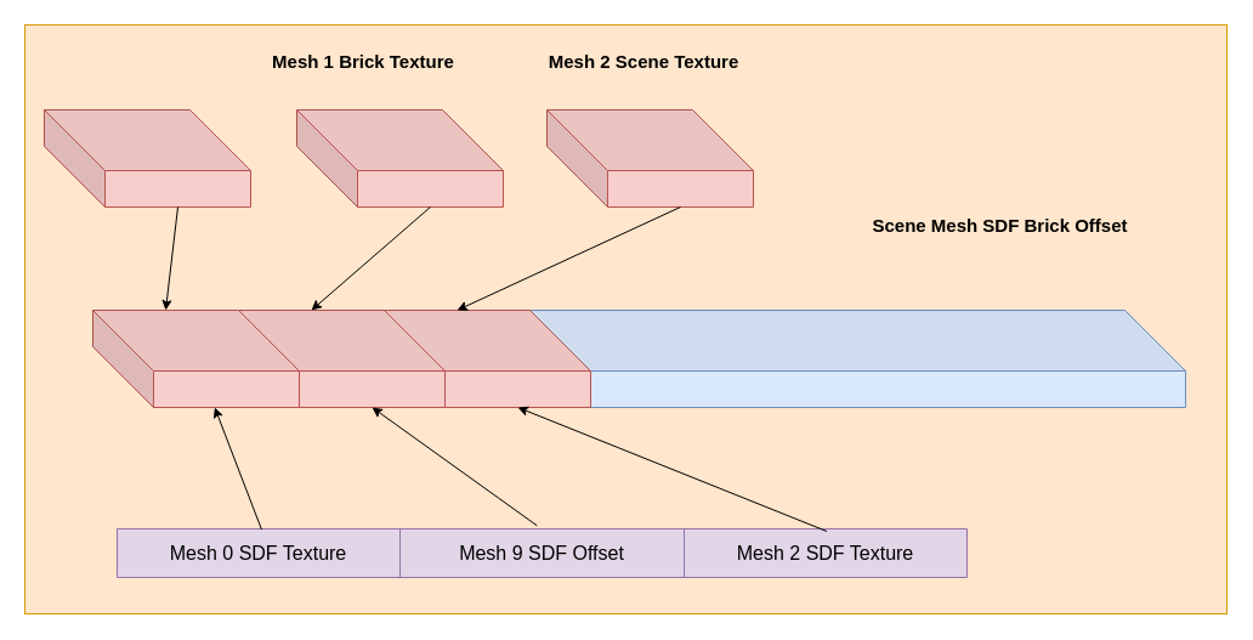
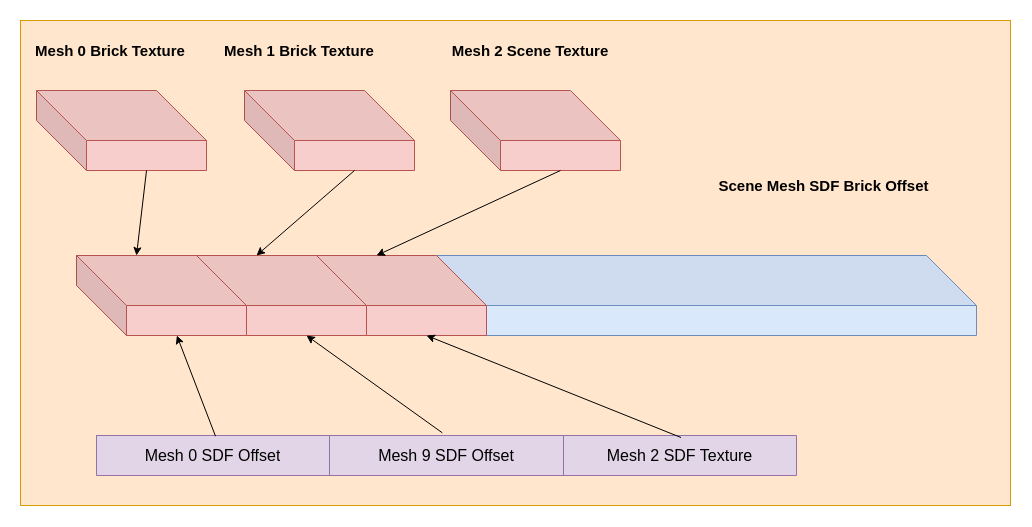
  <mxCell id="0" />
  <mxCell id="1" parent="0" />
  <mxCell id="2" value="" style="rounded=0;whiteSpace=wrap;html=1;fillColor=#ffe6cc;strokeColor=#d79b00;" vertex="1" parent="1"><mxGeometry x="20" y="20" width="990" height="485" as="geometry" /></mxCell>
  <mxCell id="3" value="" style="shape=cube;whiteSpace=wrap;html=1;boundedLbl=1;backgroundOutline=1;darkOpacity=0.05;darkOpacity2=0.1;size=50;fillColor=#dae8fc;strokeColor=#6c8ebf;" vertex="1" parent="1"><mxGeometry x="76" y="255" width="900" height="80" as="geometry" /></mxCell>
  <mxCell id="4" value="" style="shape=cube;whiteSpace=wrap;html=1;boundedLbl=1;backgroundOutline=1;darkOpacity=0.05;darkOpacity2=0.1;size=50;fillColor=#f8cecc;strokeColor=#b85450;" vertex="1" parent="1"><mxGeometry x="316" y="255" width="170" height="80" as="geometry" /></mxCell>
  <mxCell id="5" value="" style="shape=cube;whiteSpace=wrap;html=1;boundedLbl=1;backgroundOutline=1;darkOpacity=0.05;darkOpacity2=0.1;size=50;fillColor=#f8cecc;strokeColor=#b85450;" vertex="1" parent="1"><mxGeometry x="36" y="90" width="170" height="80" as="geometry" /></mxCell>
  <mxCell id="6" value="" style="shape=cube;whiteSpace=wrap;html=1;boundedLbl=1;backgroundOutline=1;darkOpacity=0.05;darkOpacity2=0.1;size=50;fillColor=#f8cecc;strokeColor=#b85450;" vertex="1" parent="1"><mxGeometry x="196" y="255" width="170" height="80" as="geometry" /></mxCell>
  <mxCell id="7" value="" style="shape=cube;whiteSpace=wrap;html=1;boundedLbl=1;backgroundOutline=1;darkOpacity=0.05;darkOpacity2=0.1;size=50;fillColor=#f8cecc;strokeColor=#b85450;" vertex="1" parent="1"><mxGeometry x="76" y="255" width="170" height="80" as="geometry" /></mxCell>
  <mxCell id="8" value="" style="shape=cube;whiteSpace=wrap;html=1;boundedLbl=1;backgroundOutline=1;darkOpacity=0.05;darkOpacity2=0.1;size=50;fillColor=#f8cecc;strokeColor=#b85450;" vertex="1" parent="1"><mxGeometry x="244" y="90" width="170" height="80" as="geometry" /></mxCell>
  <mxCell id="9" value="" style="shape=cube;whiteSpace=wrap;html=1;boundedLbl=1;backgroundOutline=1;darkOpacity=0.05;darkOpacity2=0.1;size=50;fillColor=#f8cecc;strokeColor=#b85450;" vertex="1" parent="1"><mxGeometry x="450" y="90" width="170" height="80" as="geometry" /></mxCell>
+ <mxCell id="10" value="Mesh 0 Brick Texture" style="text;html=1;align=center;verticalAlign=middle;whiteSpace=wrap;rounded=0;fontSize=15;fontStyle=1" vertex="1" parent="1"><mxGeometry x="20" y="35" width="180" height="30" as="geometry" /></mxCell>
  <mxCell id="11" value="Mesh 1 Brick Texture" style="text;html=1;align=center;verticalAlign=middle;whiteSpace=wrap;rounded=0;fontSize=15;fontStyle=1" vertex="1" parent="1"><mxGeometry x="209" y="35" width="180" height="30" as="geometry" /></mxCell>
  <mxCell id="12" value="Mesh 2 Scene Texture" style="text;html=1;align=center;verticalAlign=middle;whiteSpace=wrap;rounded=0;fontSize=15;fontStyle=1" vertex="1" parent="1"><mxGeometry x="440" y="35" width="180" height="30" as="geometry" /></mxCell>
  <mxCell id="13" value="" style="endArrow=classic;html=1;rounded=0;exitX=0;exitY=0;exitDx=110;exitDy=80;exitPerimeter=0;entryX=0;entryY=0;entryDx=60;entryDy=0;entryPerimeter=0;" edge="1" parent="1" source="5" target="7"><mxGeometry width="50" height="50" relative="1" as="geometry"><mxPoint x="296" y="265" as="sourcePoint" /><mxPoint x="346" y="215" as="targetPoint" /></mxGeometry></mxCell>
  <mxCell id="14" value="" style="endArrow=classic;html=1;rounded=0;exitX=0;exitY=0;exitDx=110;exitDy=80;exitPerimeter=0;entryX=0;entryY=0;entryDx=60;entryDy=0;entryPerimeter=0;" edge="1" parent="1" source="8" target="6"><mxGeometry width="50" height="50" relative="1" as="geometry"><mxPoint x="145" y="180" as="sourcePoint" /><mxPoint x="146" y="265" as="targetPoint" /></mxGeometry></mxCell>
  <mxCell id="15" value="" style="endArrow=classic;html=1;rounded=0;exitX=0;exitY=0;exitDx=110;exitDy=80;exitPerimeter=0;entryX=0;entryY=0;entryDx=60;entryDy=0;entryPerimeter=0;" edge="1" parent="1" source="9" target="4"><mxGeometry width="50" height="50" relative="1" as="geometry"><mxPoint x="370" y="180" as="sourcePoint" /><mxPoint x="266" y="265" as="targetPoint" /></mxGeometry></mxCell>
  <mxCell id="16" value="Scene Mesh SDF Brick Offset" style="text;html=1;align=center;verticalAlign=middle;whiteSpace=wrap;rounded=0;fontSize=15;fontStyle=1" vertex="1" parent="1"><mxGeometry x="671" y="170" width="305" height="30" as="geometry" /></mxCell>
  <mxCell id="17" value="" style="shape=table;startSize=0;container=1;collapsible=0;childLayout=tableLayout;fontSize=16;fillColor=#e1d5e7;strokeColor=#9673a6;" vertex="1" parent="1"><mxGeometry x="96" y="435" width="700" height="40" as="geometry" /></mxCell>
  <mxCell id="18" value="" style="shape=tableRow;horizontal=0;startSize=0;swimlaneHead=0;swimlaneBody=0;strokeColor=inherit;top=0;left=0;bottom=0;right=0;collapsible=0;dropTarget=0;fillColor=none;points=[[0,0.5],[1,0.5]];portConstraint=eastwest;fontSize=16;" vertex="1" parent="17"><mxGeometry width="700" height="40" as="geometry" /></mxCell>
- <mxCell id="19" value="Mesh 0 SDF Texture" style="shape=partialRectangle;html=1;whiteSpace=wrap;connectable=0;strokeColor=inherit;overflow=hidden;fillColor=none;top=0;left=0;bottom=0;right=0;pointerEvents=1;fontSize=16;" vertex="1" parent="18"><mxGeometry width="233" height="40" as="geometry"><mxRectangle width="233" height="40" as="alternateBounds" /></mxGeometry></mxCell>
+ <mxCell id="19" value="Mesh 0 SDF Offset" style="shape=partialRectangle;html=1;whiteSpace=wrap;connectable=0;strokeColor=inherit;overflow=hidden;fillColor=none;top=0;left=0;bottom=0;right=0;pointerEvents=1;fontSize=16;" vertex="1" parent="18"><mxGeometry width="233" height="40" as="geometry"><mxRectangle width="233" height="40" as="alternateBounds" /></mxGeometry></mxCell>
  <mxCell id="20" value="Mesh 9 SDF Offset" style="shape=partialRectangle;html=1;whiteSpace=wrap;connectable=0;strokeColor=inherit;overflow=hidden;fillColor=none;top=0;left=0;bottom=0;right=0;pointerEvents=1;fontSize=16;" vertex="1" parent="18"><mxGeometry x="233" width="234" height="40" as="geometry"><mxRectangle width="234" height="40" as="alternateBounds" /></mxGeometry></mxCell>
  <mxCell id="21" value="Mesh 2 SDF Texture" style="shape=partialRectangle;html=1;whiteSpace=wrap;connectable=0;strokeColor=inherit;overflow=hidden;fillColor=none;top=0;left=0;bottom=0;right=0;pointerEvents=1;fontSize=16;" vertex="1" parent="18"><mxGeometry x="467" width="233" height="40" as="geometry"><mxRectangle width="233" height="40" as="alternateBounds" /></mxGeometry></mxCell>
  <mxCell id="22" value="" style="endArrow=classic;html=1;rounded=0;exitX=0.17;exitY=0.017;exitDx=0;exitDy=0;exitPerimeter=0;" edge="1" parent="1" source="18" target="7"><mxGeometry width="50" height="50" relative="1" as="geometry"><mxPoint x="296" y="265" as="sourcePoint" /><mxPoint x="346" y="215" as="targetPoint" /></mxGeometry></mxCell>
  <mxCell id="23" value="" style="endArrow=classic;html=1;rounded=0;exitX=0.494;exitY=-0.067;exitDx=0;exitDy=0;exitPerimeter=0;entryX=0;entryY=0;entryDx=110;entryDy=80;entryPerimeter=0;" edge="1" parent="1" source="18" target="6"><mxGeometry width="50" height="50" relative="1" as="geometry"><mxPoint x="225" y="446" as="sourcePoint" /><mxPoint x="186" y="345" as="targetPoint" /></mxGeometry></mxCell>
  <mxCell id="24" value="" style="endArrow=classic;html=1;rounded=0;exitX=0.835;exitY=0.05;exitDx=0;exitDy=0;exitPerimeter=0;entryX=0;entryY=0;entryDx=110;entryDy=80;entryPerimeter=0;" edge="1" parent="1" source="18" target="4"><mxGeometry width="50" height="50" relative="1" as="geometry"><mxPoint x="452" y="442" as="sourcePoint" /><mxPoint x="316" y="345" as="targetPoint" /></mxGeometry></mxCell>
